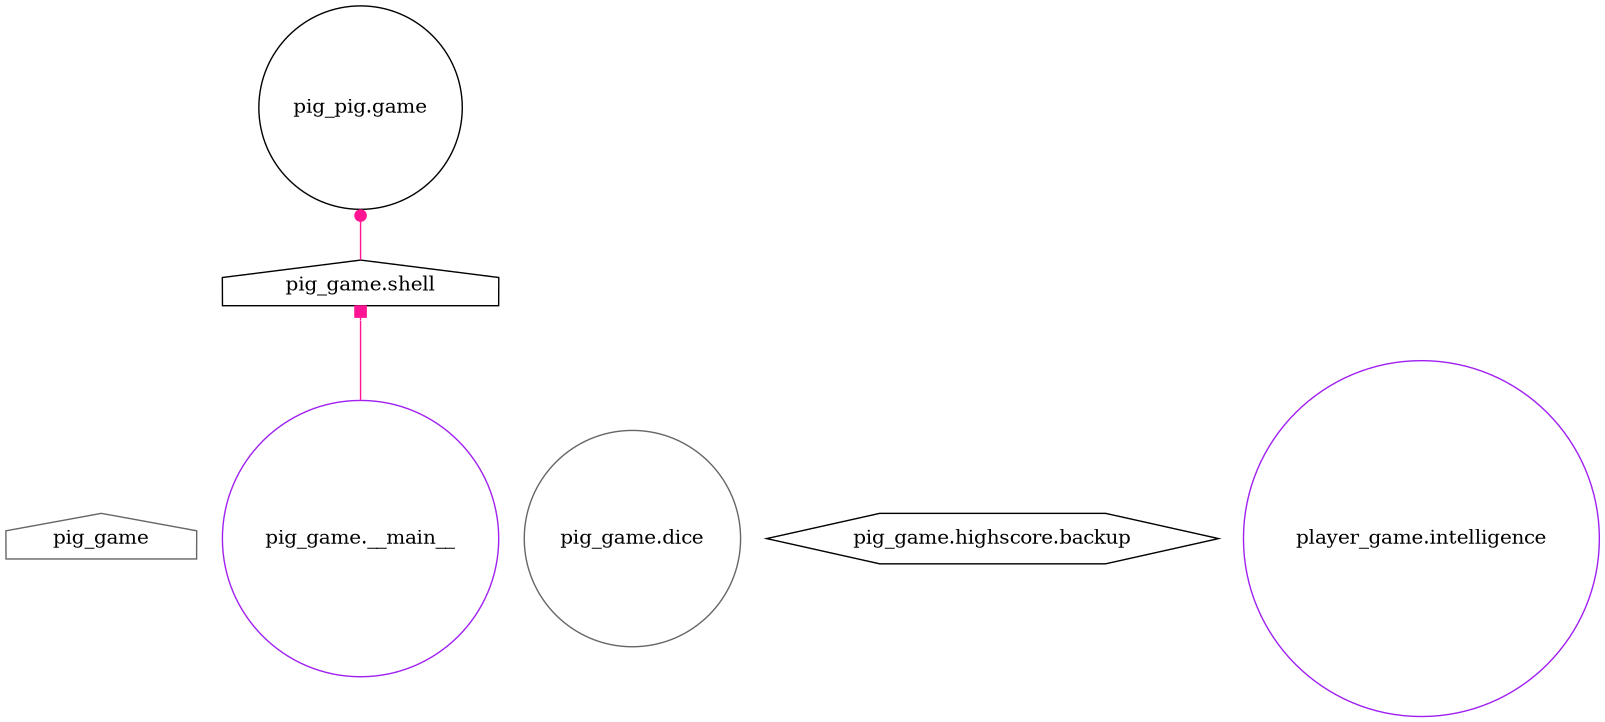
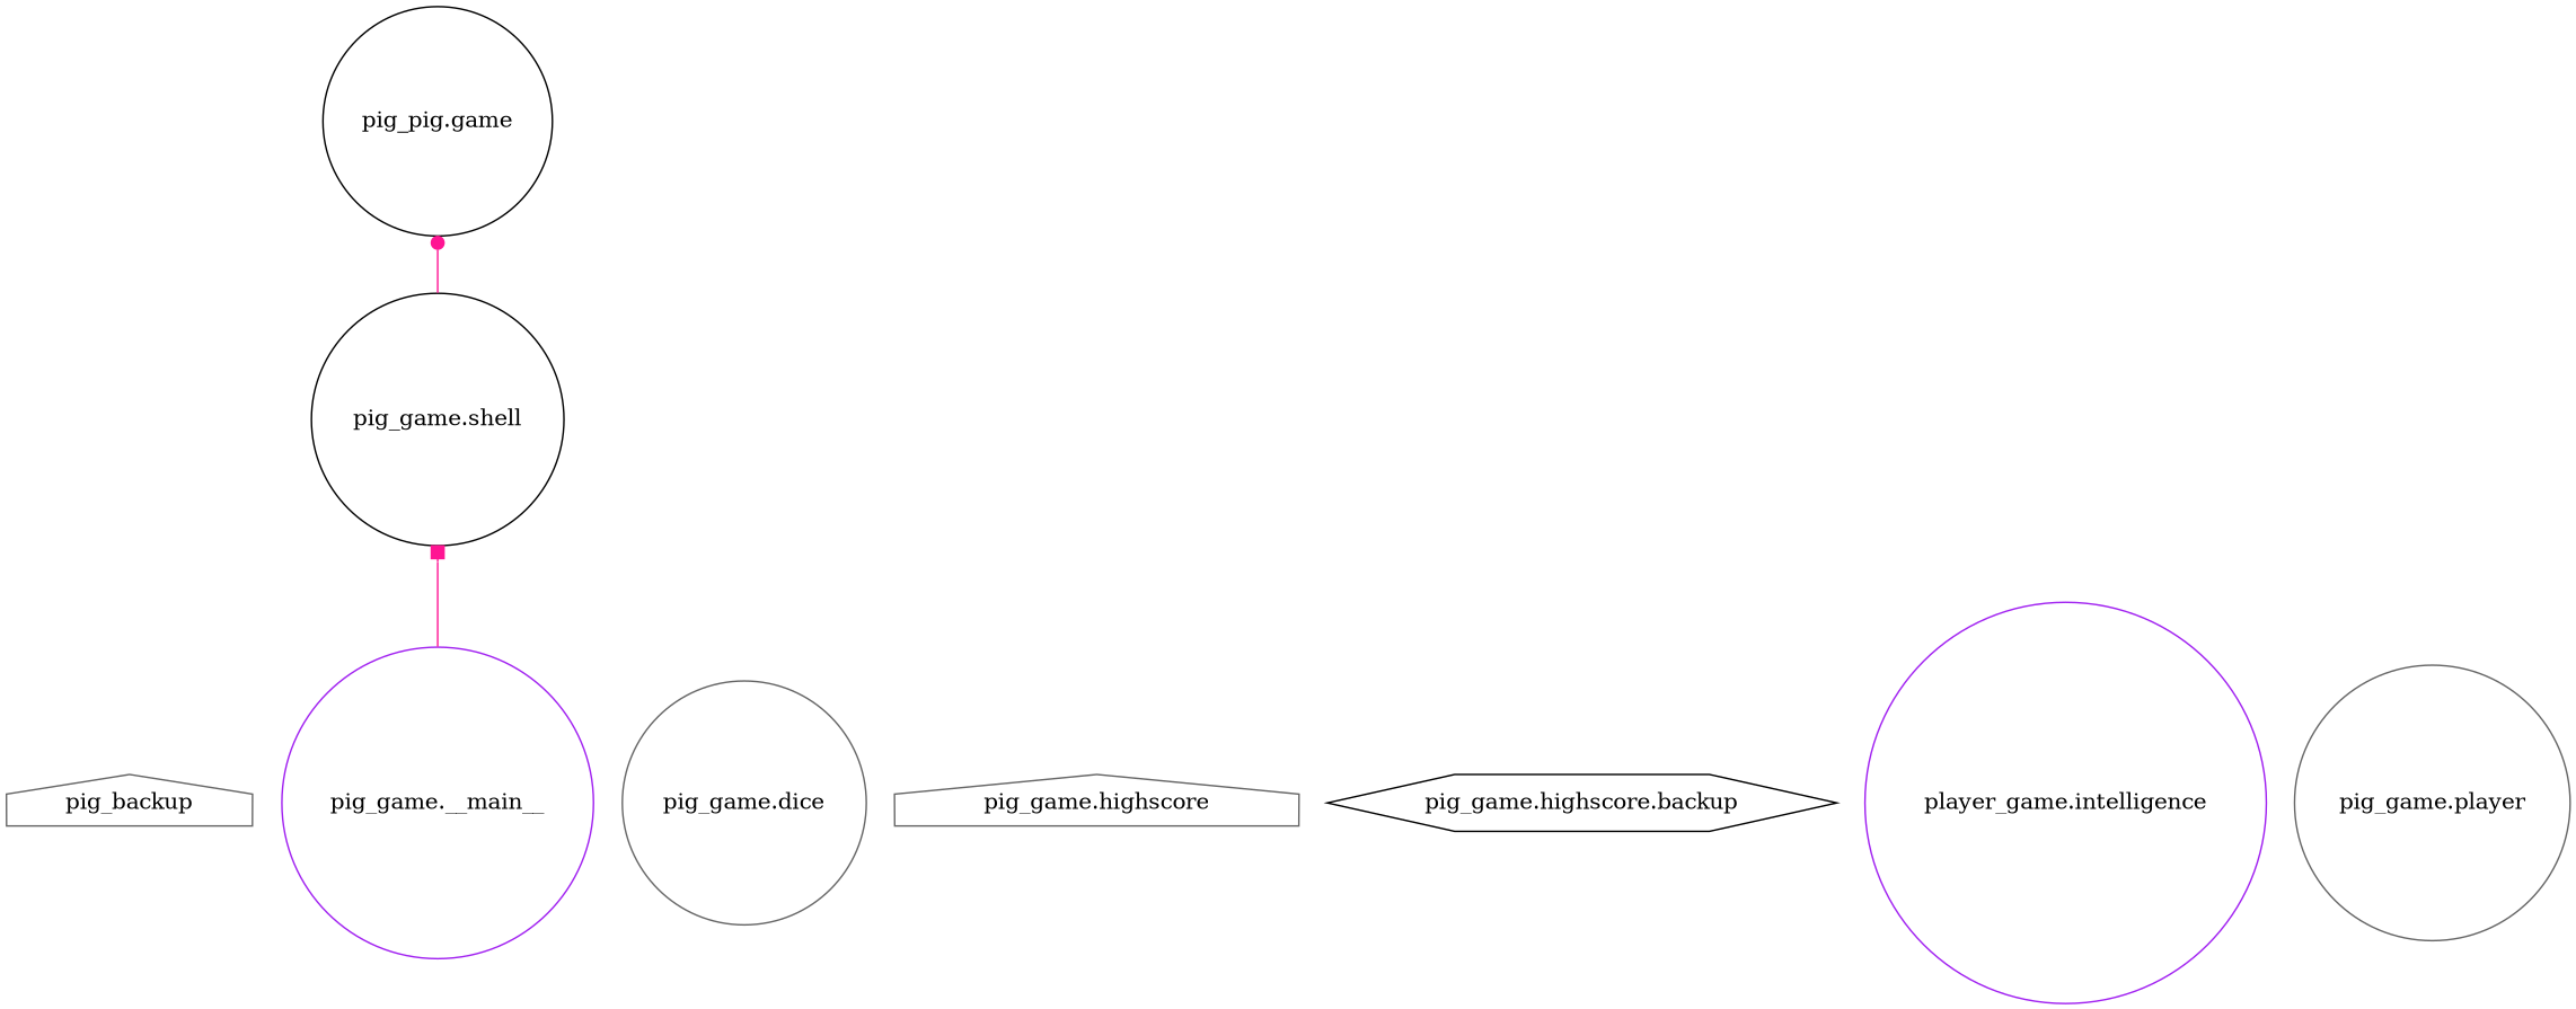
  digraph {
    rankdir=BT
    node [color=gray40 shape=circle style=solid]
    edge [arrowtail=none color=deeppink]
-   n1 [label=pig_game shape=house]
+   n1 [label=pig_backup shape=house]
    n2 [color=purple label="pig_game.__main__"]
-   n3 [color=black label="pig_game.shell" shape=house]
+   n3 [color=black label="pig_game.shell"]
    n4 [color=black label="pig_pig.game"]
    n5 [label="pig_game.dice"]
+   n6 [label="pig_game.highscore" shape=house]
    n7 [color=black label="pig_game.highscore.backup" shape=hexagon]
    n8 [color=purple label="player_game.intelligence"]
+   n9 [label="pig_game.player"]
    n2 -> n3 [arrowhead=box]
    n3 -> n4 [arrowhead=dot]
  }
